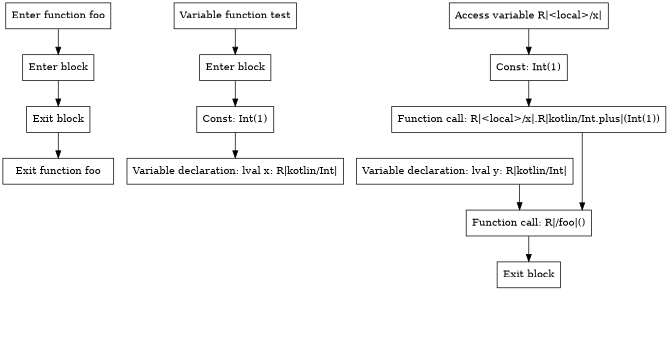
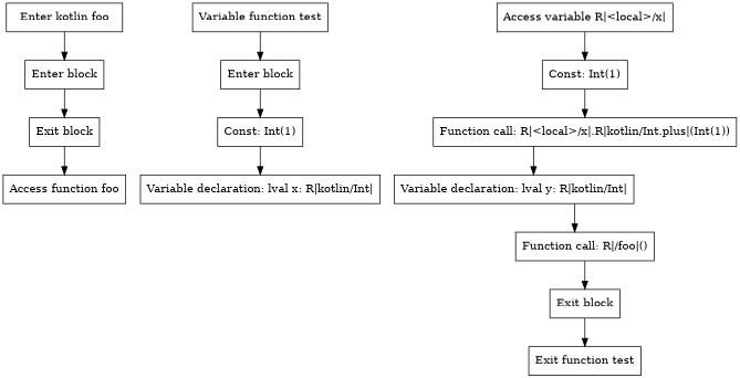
  digraph {
    splines=ortho
    node [shape=box]
-   n1 [label="Enter function foo"]
+   n1 [label="Enter kotlin foo"]
    n2 [label="Enter block"]
    n3 [label="Exit block"]
-   n4 [label="Exit function foo"]
+   n4 [label="Access function foo"]
    n5 [label="Variable function test"]
    n6 [label="Enter block"]
    n7 [label="Const: Int(1)"]
    n8 [label="Variable declaration: lval x: R|kotlin/Int|"]
    n9 [label="Access variable R|<local>/x|"]
    n10 [label="Const: Int(1)"]
    n11 [label="Function call: R|<local>/x|.R|kotlin/Int.plus|(Int(1))"]
    n12 [label="Variable declaration: lval y: R|kotlin/Int|"]
    n13 [label="Function call: R|/foo|()"]
    n14 [label="Exit block"]
+   n15 [label="Exit function test"]
    subgraph sub_1 {
      n1
      n2
      n3
      n4
    }
    subgraph sub_2 {
      n5
      n6
      n7
      n8
      n9
      n10
      n11
      n12
      n13
      n14
+     n15
    }
    n1 -> n2
    n2 -> n3
    n3 -> n4
    n5 -> n6
    n6 -> n7
    n7 -> n8
    n9 -> n10
    n10 -> n11
-   n11 -> n13
+   n11 -> n12
    n12 -> n13
    n13 -> n14
+   n14 -> n15
  }
